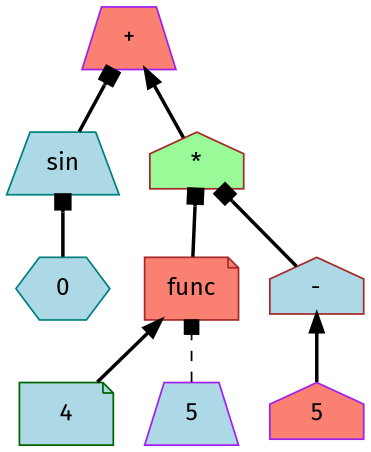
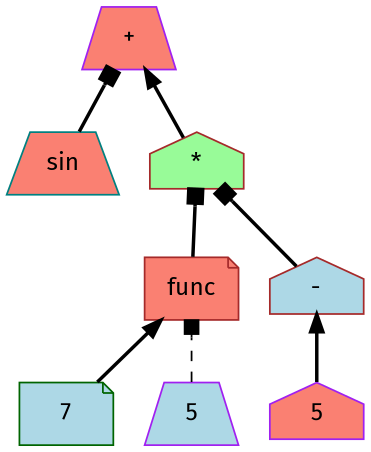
  digraph {
    fontname="Fira Sans"
    rankdir=BT
    node [color=purple fillcolor=lightblue fontname="Fira Sans" shape=trapezium style=filled]
    edge [arrowhead=box fontname="Fira Sans" style=bold]
-   n1 [color=teal label=0 shape=hexagon]
-   n2 [color=teal label=sin]
+   n2 [color=teal fillcolor=salmon label=sin]
    n3 [fillcolor=salmon label="+"]
-   n4 [color=darkgreen label=4 shape=note]
+   n4 [color=darkgreen label=7 shape=note]
    n5 [color=brown fillcolor=salmon label=func shape=note]
    n6 [color=brown fillcolor=palegreen label="*" shape=house]
    n7 [label=5]
    n8 [fillcolor=salmon label=5 shape=house]
    n9 [color=brown label="-" shape=house]
-   n1 -> n2
    n2 -> n3
    n4 -> n5 [arrowhead=normal]
    n5 -> n6
    n6 -> n3 [arrowhead=normal]
    n7 -> n5 [style=dashed]
    n8 -> n9 [arrowhead=normal]
    n9 -> n6
  }
